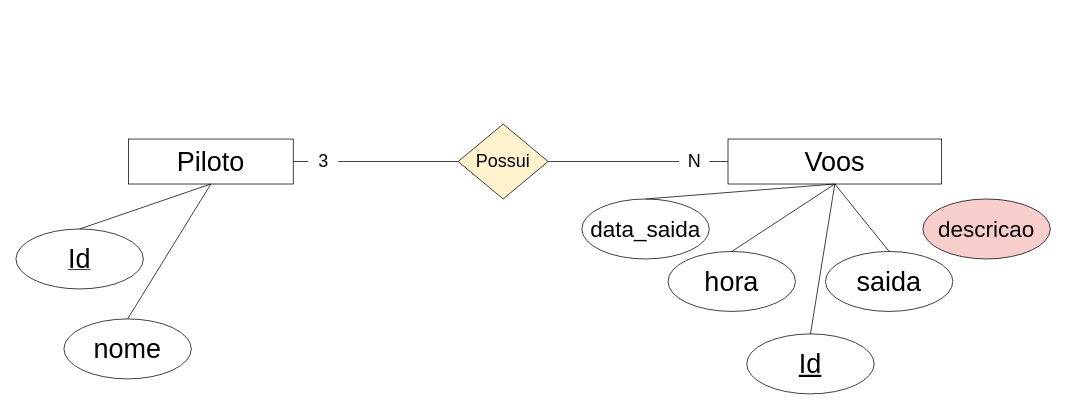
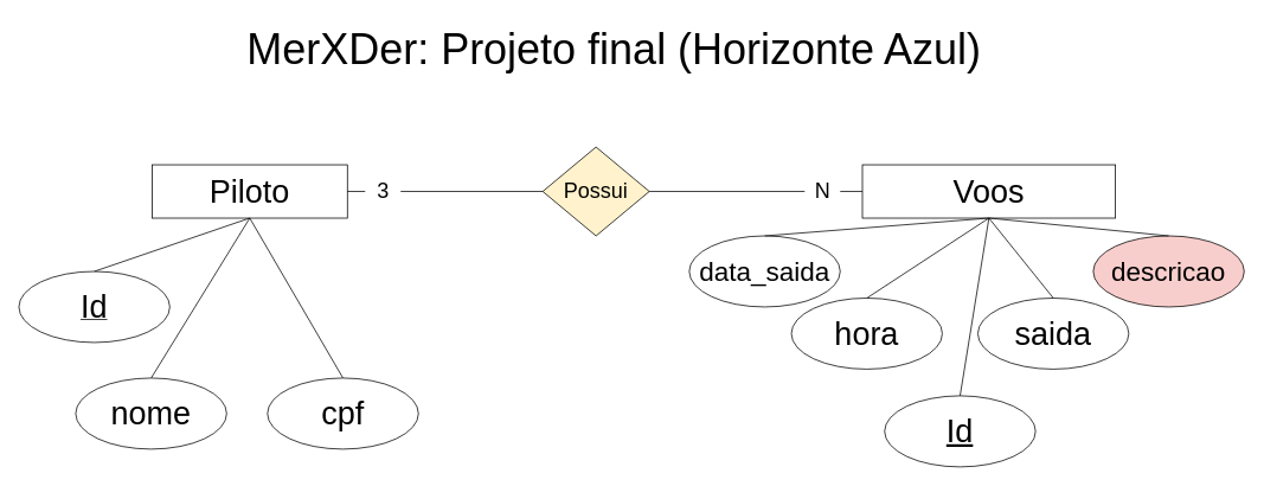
  <mxCell id="0" />
  <mxCell id="1" parent="0" />
+ <mxCell id="2" value="&lt;font style=&quot;font-size: 48px;&quot;&gt;MerXDer: Projeto final (Horizonte Azul)&lt;/font&gt;" style="text;html=1;align=center;verticalAlign=middle;resizable=0;points=[];autosize=1;strokeColor=none;fillColor=none;" vertex="1" parent="1"><mxGeometry x="265" y="20" width="850" height="70" as="geometry" /></mxCell>
  <mxCell id="3" value="&lt;font style=&quot;font-size: 36px;&quot;&gt;Piloto&lt;/font&gt;" style="rounded=0;whiteSpace=wrap;html=1;" vertex="1" parent="1"><mxGeometry x="170" y="185" width="220" height="60" as="geometry" /></mxCell>
  <mxCell id="4" value="" style="endArrow=none;html=1;rounded=0;entryX=1;entryY=0.5;entryDx=0;entryDy=0;exitX=0;exitY=0.5;exitDx=0;exitDy=0;" edge="1" parent="1" source="11" target="3"><mxGeometry width="50" height="50" relative="1" as="geometry"><mxPoint x="740" y="485" as="sourcePoint" /><mxPoint x="790" y="435" as="targetPoint" /></mxGeometry></mxCell>
  <mxCell id="5" value="&lt;font style=&quot;font-size: 24px;&quot;&gt;Possui&lt;/font&gt;" style="rhombus;whiteSpace=wrap;html=1;fillColor=#fff2cc;" vertex="1" parent="1"><mxGeometry x="610" y="165" width="120" height="100" as="geometry" /></mxCell>
  <mxCell id="6" value="&lt;font style=&quot;font-size: 36px;&quot;&gt;Voos&lt;/font&gt;" style="rounded=0;whiteSpace=wrap;html=1;" vertex="1" parent="1"><mxGeometry x="970" y="185" width="285" height="60" as="geometry" /></mxCell>
  <mxCell id="7" value="" style="endArrow=none;html=1;rounded=0;entryX=1;entryY=0.5;entryDx=0;entryDy=0;exitX=0;exitY=0.5;exitDx=0;exitDy=0;" edge="1" parent="1" source="9" target="5"><mxGeometry width="50" height="50" relative="1" as="geometry"><mxPoint x="950" y="214.29" as="sourcePoint" /><mxPoint x="730" y="214.29" as="targetPoint" /></mxGeometry></mxCell>
  <mxCell id="8" value="" style="endArrow=none;html=1;rounded=0;entryX=1;entryY=0.5;entryDx=0;entryDy=0;exitX=0;exitY=0.5;exitDx=0;exitDy=0;" edge="1" parent="1" source="6" target="9"><mxGeometry width="50" height="50" relative="1" as="geometry"><mxPoint x="950" y="215" as="sourcePoint" /><mxPoint x="730" y="215" as="targetPoint" /></mxGeometry></mxCell>
  <mxCell id="9" value="&lt;font style=&quot;font-size: 24px;&quot;&gt;N&lt;/font&gt;" style="text;html=1;align=center;verticalAlign=middle;resizable=0;points=[];autosize=1;strokeColor=none;fillColor=none;" vertex="1" parent="1"><mxGeometry x="905" y="195" width="40" height="40" as="geometry" /></mxCell>
  <mxCell id="10" value="" style="endArrow=none;html=1;rounded=0;entryX=1;entryY=0.5;entryDx=0;entryDy=0;exitX=0;exitY=0.5;exitDx=0;exitDy=0;" edge="1" parent="1" source="5" target="11"><mxGeometry width="50" height="50" relative="1" as="geometry"><mxPoint x="610" y="215" as="sourcePoint" /><mxPoint x="390" y="215" as="targetPoint" /></mxGeometry></mxCell>
  <mxCell id="11" value="&lt;font style=&quot;font-size: 24px;&quot;&gt;3&lt;/font&gt;" style="text;html=1;align=center;verticalAlign=middle;resizable=0;points=[];autosize=1;strokeColor=none;fillColor=none;" vertex="1" parent="1"><mxGeometry x="410" y="195" width="40" height="40" as="geometry" /></mxCell>
  <mxCell id="12" value="&lt;font style=&quot;font-size: 36px;&quot;&gt;nome&lt;/font&gt;" style="ellipse;whiteSpace=wrap;html=1;" vertex="1" parent="1"><mxGeometry x="84" y="425" width="170" height="80" as="geometry" /></mxCell>
  <mxCell id="13" value="&lt;u&gt;&lt;font style=&quot;font-size: 36px;&quot;&gt;Id&lt;/font&gt;&lt;/u&gt;" style="ellipse;whiteSpace=wrap;html=1;" vertex="1" parent="1"><mxGeometry x="20" y="305" width="170" height="80" as="geometry" /></mxCell>
+ <mxCell id="14" value="&lt;font style=&quot;font-size: 36px;&quot;&gt;cpf&lt;/font&gt;" style="ellipse;whiteSpace=wrap;html=1;" vertex="1" parent="1"><mxGeometry x="300" y="425" width="170" height="80" as="geometry" /></mxCell>
+ <mxCell id="15" value="" style="endArrow=none;html=1;rounded=0;exitX=0.5;exitY=1;exitDx=0;exitDy=0;entryX=0.5;entryY=0;entryDx=0;entryDy=0;" edge="1" parent="1" source="3" target="14"><mxGeometry width="50" height="50" relative="1" as="geometry"><mxPoint x="290" y="255" as="sourcePoint" /><mxPoint x="650" y="515" as="targetPoint" /></mxGeometry></mxCell>
  <mxCell id="16" value="" style="endArrow=none;html=1;rounded=0;exitX=0.5;exitY=1;exitDx=0;exitDy=0;entryX=0.5;entryY=0;entryDx=0;entryDy=0;" edge="1" parent="1" source="3" target="12"><mxGeometry width="50" height="50" relative="1" as="geometry"><mxPoint x="300" y="265" as="sourcePoint" /><mxPoint x="490" y="555" as="targetPoint" /></mxGeometry></mxCell>
  <mxCell id="17" value="" style="endArrow=none;html=1;rounded=0;exitX=0.5;exitY=1;exitDx=0;exitDy=0;entryX=0.5;entryY=0;entryDx=0;entryDy=0;" edge="1" parent="1" source="3" target="13"><mxGeometry width="50" height="50" relative="1" as="geometry"><mxPoint x="310" y="275" as="sourcePoint" /><mxPoint x="300" y="645" as="targetPoint" /></mxGeometry></mxCell>
  <mxCell id="18" value="&lt;font style=&quot;font-size: 30px;&quot;&gt;data_saida&lt;/font&gt;" style="ellipse;whiteSpace=wrap;html=1;" vertex="1" parent="1"><mxGeometry x="775" y="265" width="170" height="80" as="geometry" /></mxCell>
  <mxCell id="19" value="&lt;font style=&quot;font-size: 36px;&quot;&gt;&lt;u&gt;Id&lt;/u&gt;&lt;/font&gt;" style="ellipse;whiteSpace=wrap;html=1;" vertex="1" parent="1"><mxGeometry x="995" y="445" width="170" height="80" as="geometry" /></mxCell>
  <mxCell id="20" value="&lt;font style=&quot;font-size: 36px;&quot;&gt;saida&lt;/font&gt;" style="ellipse;whiteSpace=wrap;html=1;" vertex="1" parent="1"><mxGeometry x="1100" y="335" width="170" height="80" as="geometry" /></mxCell>
  <mxCell id="21" value="&lt;font style=&quot;font-size: 30px;&quot;&gt;descricao&lt;/font&gt;" style="ellipse;whiteSpace=wrap;html=1;fillColor=#f8cecc;" vertex="1" parent="1"><mxGeometry x="1230" y="265" width="170" height="80" as="geometry" /></mxCell>
  <mxCell id="22" value="&lt;font style=&quot;font-size: 36px;&quot;&gt;hora&lt;/font&gt;" style="ellipse;whiteSpace=wrap;html=1;" vertex="1" parent="1"><mxGeometry x="890" y="335" width="170" height="80" as="geometry" /></mxCell>
  <mxCell id="23" value="" style="endArrow=none;html=1;rounded=0;exitX=0.5;exitY=1;exitDx=0;exitDy=0;entryX=0.5;entryY=0;entryDx=0;entryDy=0;" edge="1" parent="1" source="6" target="20"><mxGeometry width="50" height="50" relative="1" as="geometry"><mxPoint x="1261" y="325" as="sourcePoint" /><mxPoint x="1120" y="405" as="targetPoint" /></mxGeometry></mxCell>
  <mxCell id="24" value="" style="endArrow=none;html=1;rounded=0;exitX=0.5;exitY=1;exitDx=0;exitDy=0;entryX=0.5;entryY=0;entryDx=0;entryDy=0;" edge="1" parent="1" source="6" target="18"><mxGeometry width="50" height="50" relative="1" as="geometry"><mxPoint x="1271" y="335" as="sourcePoint" /><mxPoint x="1010" y="405" as="targetPoint" /></mxGeometry></mxCell>
  <mxCell id="25" value="" style="endArrow=none;html=1;rounded=0;exitX=0.5;exitY=1;exitDx=0;exitDy=0;entryX=0.5;entryY=0;entryDx=0;entryDy=0;" edge="1" parent="1" source="6" target="22"><mxGeometry width="50" height="50" relative="1" as="geometry"><mxPoint x="1281" y="345" as="sourcePoint" /><mxPoint x="1060" y="435" as="targetPoint" /></mxGeometry></mxCell>
+ <mxCell id="26" value="" style="endArrow=none;html=1;rounded=0;exitX=0.5;exitY=1;exitDx=0;exitDy=0;entryX=0.5;entryY=0;entryDx=0;entryDy=0;" edge="1" parent="1" source="6" target="21"><mxGeometry width="50" height="50" relative="1" as="geometry"><mxPoint x="1220" y="325" as="sourcePoint" /><mxPoint x="1170" y="375" as="targetPoint" /></mxGeometry></mxCell>
  <mxCell id="27" value="" style="endArrow=none;html=1;rounded=0;exitX=0.5;exitY=1;exitDx=0;exitDy=0;entryX=0.5;entryY=0;entryDx=0;entryDy=0;" edge="1" parent="1" source="6" target="19"><mxGeometry width="50" height="50" relative="1" as="geometry"><mxPoint x="1301" y="365" as="sourcePoint" /><mxPoint x="1080" y="455" as="targetPoint" /><Array as="points" /></mxGeometry></mxCell>
